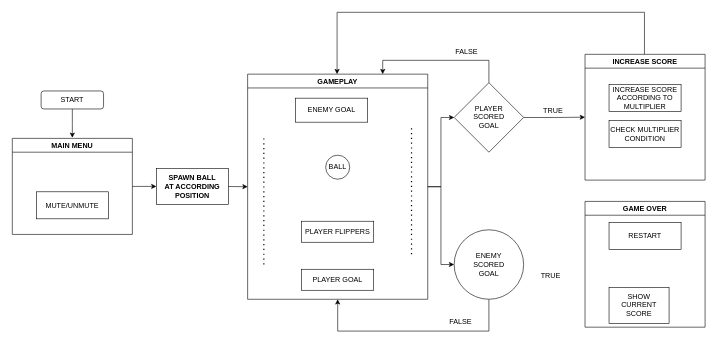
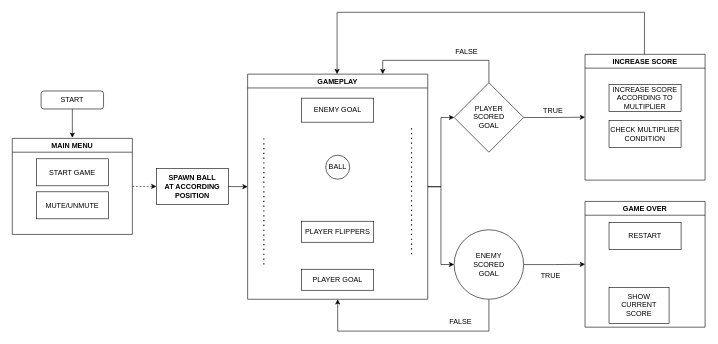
  <mxCell id="0" />
  <mxCell id="1" parent="0" />
  <mxCell id="2" style="edgeStyle=orthogonalEdgeStyle;rounded=0;orthogonalLoop=1;jettySize=auto;html=1;" parent="1" source="3" edge="1"><mxGeometry relative="1" as="geometry"><mxPoint x="120" y="229" as="targetPoint" /></mxGeometry></mxCell>
  <mxCell id="3" value="START" style="rounded=1;whiteSpace=wrap;html=1;" parent="1" vertex="1"><mxGeometry x="68" y="151" width="104" height="30" as="geometry" /></mxCell>
- <mxCell id="4" value="" style="edgeStyle=orthogonalEdgeStyle;rounded=0;orthogonalLoop=1;jettySize=auto;html=1;" parent="1" source="5" target="17" edge="1"><mxGeometry relative="1" as="geometry" /></mxCell>
+ <mxCell id="4" value="" style="edgeStyle=orthogonalEdgeStyle;rounded=0;orthogonalLoop=1;jettySize=auto;html=1;dashed=1;" parent="1" source="5" target="17" edge="1"><mxGeometry relative="1" as="geometry" /></mxCell>
  <mxCell id="5" value="MAIN MENU" style="swimlane;" parent="1" vertex="1"><mxGeometry x="20" y="230" width="200" height="160" as="geometry" /></mxCell>
  <mxCell id="6" value="MUTE/UNMUTE" style="rounded=0;whiteSpace=wrap;html=1;" parent="5" vertex="1"><mxGeometry x="40" y="89" width="120" height="45" as="geometry" /></mxCell>
+ <mxCell id="7" value="START GAME" style="rounded=0;whiteSpace=wrap;html=1;" parent="5" vertex="1"><mxGeometry x="40" y="34" width="120" height="45" as="geometry" /></mxCell>
  <mxCell id="8" style="edgeStyle=orthogonalEdgeStyle;rounded=0;orthogonalLoop=1;jettySize=auto;html=1;entryX=0;entryY=0.5;entryDx=0;entryDy=0;" parent="1" source="10" target="21" edge="1"><mxGeometry relative="1" as="geometry" /></mxCell>
  <mxCell id="9" style="edgeStyle=orthogonalEdgeStyle;rounded=0;orthogonalLoop=1;jettySize=auto;html=1;" parent="1" source="10" target="27" edge="1"><mxGeometry relative="1" as="geometry" /></mxCell>
  <mxCell id="10" value="GAMEPLAY" style="swimlane;" parent="1" vertex="1"><mxGeometry x="412" y="123" width="300" height="375" as="geometry" /></mxCell>
  <mxCell id="11" value="PLAYER FLIPPERS" style="rounded=0;whiteSpace=wrap;html=1;" parent="10" vertex="1"><mxGeometry x="90" y="245" width="120" height="35" as="geometry" /></mxCell>
- <mxCell id="12" value="ENEMY GOAL" style="rounded=0;whiteSpace=wrap;html=1;" parent="10" vertex="1"><mxGeometry x="80" y="40" width="120" height="40" as="geometry" /></mxCell>
+ <mxCell id="12" value="ENEMY GOAL" style="rounded=0;whiteSpace=wrap;html=1;" parent="10" vertex="1"><mxGeometry x="90" y="40" width="120" height="40" as="geometry" /></mxCell>
  <mxCell id="13" value="PLAYER GOAL" style="rounded=0;whiteSpace=wrap;html=1;" parent="10" vertex="1"><mxGeometry x="90" y="325" width="120" height="35" as="geometry" /></mxCell>
  <mxCell id="14" value="BALL" style="ellipse;whiteSpace=wrap;html=1;aspect=fixed;" parent="10" vertex="1"><mxGeometry x="130" y="135" width="40" height="40" as="geometry" /></mxCell>
  <mxCell id="15" value="" style="endArrow=none;dashed=1;html=1;dashPattern=1 3;strokeWidth=2;rounded=0;" parent="10" edge="1"><mxGeometry width="50" height="50" relative="1" as="geometry"><mxPoint x="273" y="300.0" as="sourcePoint" /><mxPoint x="273" y="90" as="targetPoint" /></mxGeometry></mxCell>
  <mxCell id="16" style="edgeStyle=orthogonalEdgeStyle;rounded=0;orthogonalLoop=1;jettySize=auto;html=1;entryX=0;entryY=0.5;entryDx=0;entryDy=0;" parent="1" target="10" edge="1"><mxGeometry relative="1" as="geometry"><mxPoint x="363" y="310" as="sourcePoint" /></mxGeometry></mxCell>
  <mxCell id="17" value="SPAWN BALL&lt;br&gt;AT ACCORDING POSITION" style="whiteSpace=wrap;html=1;fontStyle=1;startSize=23;" parent="1" vertex="1"><mxGeometry x="260" y="280" width="120" height="60" as="geometry" /></mxCell>
  <mxCell id="18" value="" style="endArrow=none;dashed=1;html=1;dashPattern=1 3;strokeWidth=2;rounded=0;" parent="1" edge="1"><mxGeometry width="50" height="50" relative="1" as="geometry"><mxPoint x="439" y="440" as="sourcePoint" /><mxPoint x="439" y="230" as="targetPoint" /></mxGeometry></mxCell>
+ <mxCell id="19" style="edgeStyle=orthogonalEdgeStyle;rounded=0;orthogonalLoop=1;jettySize=auto;html=1;entryX=0;entryY=0.5;entryDx=0;entryDy=0;" parent="1" source="21" target="22" edge="1"><mxGeometry relative="1" as="geometry" /></mxCell>
  <mxCell id="20" style="edgeStyle=orthogonalEdgeStyle;rounded=0;orthogonalLoop=1;jettySize=auto;html=1;entryX=0.5;entryY=1;entryDx=0;entryDy=0;exitX=0.5;exitY=1;exitDx=0;exitDy=0;" parent="1" source="21" target="10" edge="1"><mxGeometry relative="1" as="geometry"><mxPoint x="562" y="531" as="targetPoint" /><mxPoint x="813.867" y="530.992" as="sourcePoint" /><Array as="points"><mxPoint x="814" y="551" /><mxPoint x="562" y="551" /></Array></mxGeometry></mxCell>
  <mxCell id="21" value="ENEMY&lt;br&gt;SCORED&lt;br&gt;GOAL" style="ellipse;whiteSpace=wrap;html=1;" parent="1" vertex="1"><mxGeometry x="756" y="382.25" width="115.75" height="115.75" as="geometry" /></mxCell>
  <mxCell id="22" value="GAME OVER" style="swimlane;" parent="1" vertex="1"><mxGeometry x="974" y="335" width="200" height="209.49" as="geometry" /></mxCell>
  <mxCell id="23" value="RESTART" style="rounded=0;whiteSpace=wrap;html=1;" parent="22" vertex="1"><mxGeometry x="40" y="35" width="120" height="45" as="geometry" /></mxCell>
  <mxCell id="24" value="SHOW CURRENT SCORE" style="rounded=0;whiteSpace=wrap;html=1;" parent="22" vertex="1"><mxGeometry x="40" y="143.49" width="100" height="60" as="geometry" /></mxCell>
  <mxCell id="25" style="edgeStyle=orthogonalEdgeStyle;rounded=0;orthogonalLoop=1;jettySize=auto;html=1;entryX=0;entryY=0.5;entryDx=0;entryDy=0;" parent="1" source="27" target="29" edge="1"><mxGeometry relative="1" as="geometry" /></mxCell>
  <mxCell id="26" style="edgeStyle=orthogonalEdgeStyle;rounded=0;orthogonalLoop=1;jettySize=auto;html=1;entryX=0.75;entryY=0;entryDx=0;entryDy=0;exitX=0.5;exitY=0;exitDx=0;exitDy=0;" parent="1" source="27" target="10" edge="1"><mxGeometry relative="1" as="geometry"><Array as="points"><mxPoint x="814" y="100" /><mxPoint x="637" y="100" /></Array></mxGeometry></mxCell>
  <mxCell id="27" value="PLAYER&lt;br&gt;SCORED&lt;br&gt;GOAL" style="rhombus;whiteSpace=wrap;html=1;" parent="1" vertex="1"><mxGeometry x="756" y="137.25" width="115.75" height="115.75" as="geometry" /></mxCell>
  <mxCell id="28" style="edgeStyle=orthogonalEdgeStyle;rounded=0;orthogonalLoop=1;jettySize=auto;html=1;entryX=0.5;entryY=0;entryDx=0;entryDy=0;exitX=0.5;exitY=0;exitDx=0;exitDy=0;" parent="1" edge="1"><mxGeometry relative="1" as="geometry"><Array as="points"><mxPoint x="1073" y="20" /><mxPoint x="561" y="20" /></Array><mxPoint x="1073" y="90" as="sourcePoint" /><mxPoint x="561" y="123" as="targetPoint" /></mxGeometry></mxCell>
  <mxCell id="29" value="INCREASE SCORE" style="swimlane;" parent="1" vertex="1"><mxGeometry x="974" y="90" width="200" height="209.49" as="geometry" /></mxCell>
  <mxCell id="30" value="CHECK MULTIPLIER CONDITION" style="rounded=0;whiteSpace=wrap;html=1;" parent="29" vertex="1"><mxGeometry x="40" y="110" width="120" height="45" as="geometry" /></mxCell>
  <mxCell id="31" value="INCREASE SCORE ACCORDING TO MULTIPLIER" style="rounded=0;whiteSpace=wrap;html=1;" parent="29" vertex="1"><mxGeometry x="40" y="50" width="120" height="45" as="geometry" /></mxCell>
  <mxCell id="32" value="TRUE" style="text;html=1;strokeColor=none;fillColor=none;align=center;verticalAlign=middle;whiteSpace=wrap;rounded=0;" vertex="1" parent="1"><mxGeometry x="891" y="176" width="60" height="18" as="geometry" /></mxCell>
  <mxCell id="33" value="FALSE" style="text;html=1;strokeColor=none;fillColor=none;align=center;verticalAlign=middle;whiteSpace=wrap;rounded=0;" vertex="1" parent="1"><mxGeometry x="747" y="77" width="60" height="18" as="geometry" /></mxCell>
  <mxCell id="34" value="FALSE" style="text;html=1;strokeColor=none;fillColor=none;align=center;verticalAlign=middle;whiteSpace=wrap;rounded=0;" vertex="1" parent="1"><mxGeometry x="737" y="526.49" width="60" height="18" as="geometry" /></mxCell>
  <mxCell id="35" value="TRUE" style="text;html=1;strokeColor=none;fillColor=none;align=center;verticalAlign=middle;whiteSpace=wrap;rounded=0;" vertex="1" parent="1"><mxGeometry x="887" y="450" width="60" height="18" as="geometry" /></mxCell>
